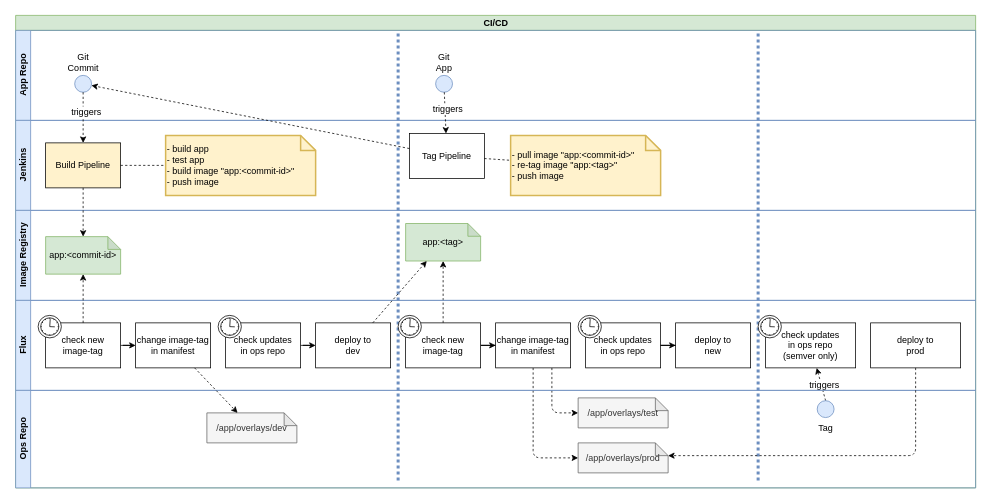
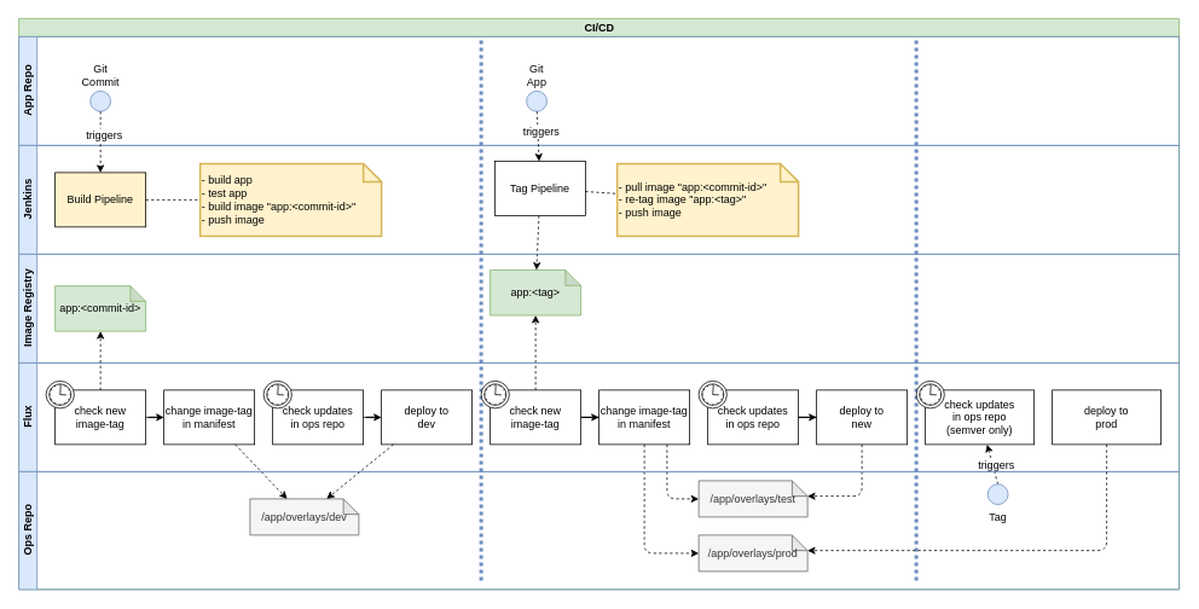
  <mxCell id="0" />
  <mxCell id="1" parent="0" />
  <mxCell id="2" value="CI/CD" style="swimlane;html=1;childLayout=stackLayout;resizeParent=1;resizeParentMax=0;horizontal=1;startSize=20;horizontalStack=0;fillColor=#d5e8d4;strokeColor=#82b366;" parent="1" vertex="1"><mxGeometry x="20" y="20" width="1280" height="630" as="geometry"><mxRectangle x="40" y="40" width="50" height="20" as="alternateBounds" /></mxGeometry></mxCell>
  <mxCell id="3" value="App Repo" style="swimlane;html=1;startSize=20;horizontal=0;fillColor=#dae8fc;strokeColor=#6c8ebf;" parent="2" vertex="1"><mxGeometry y="20" width="1280" height="120" as="geometry" /></mxCell>
  <mxCell id="4" value="" style="endArrow=none;html=1;fontSize=12;fontColor=#000000;strokeWidth=4;dashed=1;dashPattern=1 1;fillColor=#dae8fc;strokeColor=#6c8ebf;" parent="3" edge="1"><mxGeometry width="50" height="50" relative="1" as="geometry"><mxPoint x="990" y="600" as="sourcePoint" /><mxPoint x="990" as="targetPoint" /></mxGeometry></mxCell>
  <mxCell id="5" value="Git&lt;br&gt;App" style="ellipse;whiteSpace=wrap;html=1;aspect=fixed;labelPosition=center;verticalLabelPosition=top;align=center;verticalAlign=bottom;horizontal=1;fillColor=#dae8fc;strokeColor=#6c8ebf;" parent="3" vertex="1"><mxGeometry x="560" y="60" width="22.5" height="22.5" as="geometry" /></mxCell>
  <mxCell id="6" value="Git&lt;br&gt;Commit" style="ellipse;whiteSpace=wrap;html=1;aspect=fixed;labelPosition=center;verticalLabelPosition=top;align=center;verticalAlign=bottom;horizontal=1;fillColor=#dae8fc;strokeColor=#6c8ebf;" parent="3" vertex="1"><mxGeometry x="78.75" y="60" width="22.5" height="22.5" as="geometry" /></mxCell>
  <mxCell id="7" value="Jenkins" style="swimlane;html=1;startSize=20;horizontal=0;fillColor=#dae8fc;strokeColor=#6c8ebf;" parent="2" vertex="1"><mxGeometry y="140" width="1280" height="120" as="geometry" /></mxCell>
  <mxCell id="8" value="- pull image &quot;app:&amp;lt;commit-id&amp;gt;&quot;&lt;br&gt;- re-tag image &quot;app:&amp;lt;tag&amp;gt;&quot;&lt;br&gt;- push image" style="shape=note;strokeWidth=2;fontSize=12;size=20;whiteSpace=wrap;html=1;fillColor=#fff2cc;strokeColor=#d6b656;align=left;" parent="7" vertex="1"><mxGeometry x="660" y="20" width="200" height="80" as="geometry" /></mxCell>
  <mxCell id="9" value="Build Pipeline" style="whiteSpace=wrap;html=1;fillColor=#fff2cc;" parent="7" vertex="1"><mxGeometry x="40" y="30" width="100" height="60" as="geometry" /></mxCell>
  <mxCell id="10" value="Tag Pipeline" style="whiteSpace=wrap;html=1;" parent="7" vertex="1"><mxGeometry x="525" y="17.5" width="100" height="60" as="geometry" /></mxCell>
  <mxCell id="11" value="&lt;span&gt;- build app&lt;/span&gt;&lt;br&gt;&lt;span&gt;- test app&lt;/span&gt;&lt;br&gt;&lt;span&gt;- build image&amp;nbsp;&lt;/span&gt;&quot;&lt;span style=&quot;text-align: center&quot;&gt;app:&amp;lt;commit-id&amp;gt;&quot;&lt;/span&gt;&lt;br&gt;&lt;span&gt;- push image&lt;/span&gt;" style="shape=note;strokeWidth=2;fontSize=12;size=20;whiteSpace=wrap;html=1;fillColor=#fff2cc;strokeColor=#d6b656;align=left;" parent="7" vertex="1"><mxGeometry x="200" y="20" width="200" height="80" as="geometry" /></mxCell>
  <mxCell id="12" value="" style="endArrow=none;dashed=1;html=1;" parent="7" source="9" target="11" edge="1"><mxGeometry width="50" height="50" relative="1" as="geometry"><mxPoint x="150" y="90" as="sourcePoint" /><mxPoint x="200" y="40" as="targetPoint" /></mxGeometry></mxCell>
  <mxCell id="13" value="" style="endArrow=none;dashed=1;html=1;" parent="7" source="10" target="8" edge="1"><mxGeometry width="50" height="50" relative="1" as="geometry"><mxPoint x="420" y="80" as="sourcePoint" /><mxPoint x="480" y="80" as="targetPoint" /></mxGeometry></mxCell>
  <mxCell id="14" value="" style="endArrow=none;html=1;fontSize=12;fontColor=#000000;strokeWidth=4;dashed=1;dashPattern=1 1;fillColor=#dae8fc;strokeColor=#6c8ebf;" parent="7" edge="1"><mxGeometry width="50" height="50" relative="1" as="geometry"><mxPoint x="510" y="480" as="sourcePoint" /><mxPoint x="510" y="-120" as="targetPoint" /></mxGeometry></mxCell>
  <mxCell id="15" value="" style="endArrow=classic;html=1;dashed=1;" parent="2" source="5" target="10" edge="1"><mxGeometry width="50" height="50" relative="1" as="geometry"><mxPoint x="670" y="120" as="sourcePoint" /><mxPoint x="534.5" y="170" as="targetPoint" /></mxGeometry></mxCell>
  <mxCell id="16" value="triggers" style="edgeLabel;html=1;align=center;verticalAlign=middle;resizable=0;points=[];fontSize=12;fontColor=#000000;" parent="15" vertex="1" connectable="0"><mxGeometry x="-0.215" y="3" relative="1" as="geometry"><mxPoint as="offset" /></mxGeometry></mxCell>
- <mxCell id="17" value="" style="endArrow=classic;html=1;dashed=1;" parent="2" source="10" target="6" edge="1"><mxGeometry width="50" height="50" relative="1" as="geometry"><mxPoint x="545" y="110" as="sourcePoint" /><mxPoint x="545" y="180" as="targetPoint" /></mxGeometry></mxCell>
+ <mxCell id="17" value="" style="endArrow=classic;html=1;dashed=1;" parent="2" source="10" target="24" edge="1"><mxGeometry width="50" height="50" relative="1" as="geometry"><mxPoint x="545" y="110" as="sourcePoint" /><mxPoint x="545" y="180" as="targetPoint" /></mxGeometry></mxCell>
  <mxCell id="18" value="" style="endArrow=classic;html=1;dashed=1;" parent="2" source="45" target="24" edge="1"><mxGeometry width="50" height="50" relative="1" as="geometry"><mxPoint x="690" y="374" as="sourcePoint" /><mxPoint x="690" y="309" as="targetPoint" /></mxGeometry></mxCell>
  <mxCell id="19" value="" style="endArrow=classic;html=1;dashed=1;entryX=0;entryY=0.5;entryDx=0;entryDy=0;entryPerimeter=0;exitX=0.75;exitY=1;exitDx=0;exitDy=0;" parent="2" source="41" target="48" edge="1"><mxGeometry width="50" height="50" relative="1" as="geometry"><mxPoint x="720" y="520" as="sourcePoint" /><mxPoint x="787.083" y="577.5" as="targetPoint" /><Array as="points"><mxPoint x="715" y="530" /></Array></mxGeometry></mxCell>
+ <mxCell id="20" value="" style="endArrow=classic;html=1;dashed=1;entryX=0;entryY=0;entryDx=120;entryDy=17;entryPerimeter=0;" parent="2" source="40" target="48" edge="1"><mxGeometry width="50" height="50" relative="1" as="geometry"><mxPoint x="1017.08" y="537.5" as="sourcePoint" /><mxPoint x="949.997" y="595" as="targetPoint" /><Array as="points"><mxPoint x="930" y="527" /></Array></mxGeometry></mxCell>
  <mxCell id="21" value="" style="endArrow=classic;html=1;dashed=1;entryX=0;entryY=0.5;entryDx=0;entryDy=0;entryPerimeter=0;rounded=1;" parent="2" source="41" target="51" edge="1"><mxGeometry width="50" height="50" relative="1" as="geometry"><mxPoint x="746.897" y="480" as="sourcePoint" /><mxPoint x="836.782" y="537.5" as="targetPoint" /><Array as="points"><mxPoint x="690" y="590" /></Array></mxGeometry></mxCell>
  <mxCell id="22" value="Image Registry" style="swimlane;html=1;startSize=20;horizontal=0;fillColor=#dae8fc;strokeColor=#6c8ebf;" parent="2" vertex="1"><mxGeometry y="260" width="1280" height="120" as="geometry"><mxRectangle y="260" width="480" height="20" as="alternateBounds" /></mxGeometry></mxCell>
  <mxCell id="23" value="&lt;span&gt;app:&amp;lt;commit-id&amp;gt;&lt;/span&gt;" style="shape=note;whiteSpace=wrap;html=1;backgroundOutline=1;darkOpacity=0.05;size=17;fillColor=#d5e8d4;strokeColor=#82b366;" parent="22" vertex="1"><mxGeometry x="40" y="35" width="100" height="50" as="geometry" /></mxCell>
  <mxCell id="24" value="&lt;span&gt;app:&amp;lt;tag&amp;gt;&lt;/span&gt;" style="shape=note;whiteSpace=wrap;html=1;backgroundOutline=1;darkOpacity=0.05;size=17;fillColor=#d5e8d4;strokeColor=#82b366;" parent="22" vertex="1"><mxGeometry x="520" y="17.5" width="100" height="50" as="geometry" /></mxCell>
  <mxCell id="25" value="" style="endArrow=classic;html=1;dashed=1;exitX=0.5;exitY=0;exitDx=0;exitDy=0;" parent="2" source="50" target="28" edge="1"><mxGeometry width="50" height="50" relative="1" as="geometry"><mxPoint x="1060" y="535" as="sourcePoint" /><mxPoint x="1130" y="592.5" as="targetPoint" /></mxGeometry></mxCell>
  <mxCell id="26" value="triggers" style="edgeLabel;html=1;align=center;verticalAlign=middle;resizable=0;points=[];fontSize=12;fontColor=#000000;" parent="25" vertex="1" connectable="0"><mxGeometry x="-0.076" y="-3" relative="1" as="geometry"><mxPoint as="offset" /></mxGeometry></mxCell>
  <mxCell id="27" value="Flux" style="swimlane;html=1;startSize=20;horizontal=0;fillColor=#dae8fc;strokeColor=#6c8ebf;" parent="2" vertex="1"><mxGeometry y="380" width="1280" height="120" as="geometry"><mxRectangle y="380" width="480" height="20" as="alternateBounds" /></mxGeometry></mxCell>
  <mxCell id="28" value="check updates&lt;br&gt;in ops repo&lt;br&gt;(semver only)" style="whiteSpace=wrap;html=1;" parent="27" vertex="1"><mxGeometry x="1000" y="30" width="120" height="60" as="geometry" /></mxCell>
  <mxCell id="29" value="" style="shape=mxgraph.bpmn.shape;html=1;verticalLabelPosition=bottom;labelBackgroundColor=#ffffff;verticalAlign=top;align=center;perimeter=ellipsePerimeter;outlineConnect=0;outline=standard;symbol=timer;" parent="27" vertex="1"><mxGeometry x="990" y="20" width="31" height="30" as="geometry" /></mxCell>
  <mxCell id="30" value="check updates&lt;br&gt;in ops repo" style="whiteSpace=wrap;html=1;" parent="27" vertex="1"><mxGeometry x="760" y="30" width="100" height="60" as="geometry" /></mxCell>
  <mxCell id="31" value="" style="shape=mxgraph.bpmn.shape;html=1;verticalLabelPosition=bottom;labelBackgroundColor=#ffffff;verticalAlign=top;align=center;perimeter=ellipsePerimeter;outlineConnect=0;outline=standard;symbol=timer;" parent="27" vertex="1"><mxGeometry x="750" y="20" width="31" height="30" as="geometry" /></mxCell>
  <mxCell id="32" value="deploy to &lt;br&gt;prod" style="whiteSpace=wrap;html=1;" parent="27" vertex="1"><mxGeometry x="1140" y="30" width="120" height="60" as="geometry" /></mxCell>
  <mxCell id="33" value="deploy to &lt;br&gt;dev" style="whiteSpace=wrap;html=1;" parent="27" vertex="1"><mxGeometry x="400" y="30" width="100" height="60" as="geometry" /></mxCell>
  <mxCell id="34" value="check updates&lt;br&gt;in ops repo" style="whiteSpace=wrap;html=1;" parent="27" vertex="1"><mxGeometry x="280" y="30" width="100" height="60" as="geometry" /></mxCell>
  <mxCell id="35" value="change&amp;nbsp;image-tag&lt;br&gt;in manifest" style="whiteSpace=wrap;html=1;" parent="27" vertex="1"><mxGeometry x="160" y="30" width="100" height="60" as="geometry" /></mxCell>
  <mxCell id="36" value="check new&lt;br&gt;image-tag" style="whiteSpace=wrap;html=1;" parent="27" vertex="1"><mxGeometry x="40" y="30" width="100" height="60" as="geometry" /></mxCell>
  <mxCell id="37" value="" style="edgeStyle=orthogonalEdgeStyle;orthogonalLoop=1;jettySize=auto;html=1;" parent="27" source="36" target="35" edge="1"><mxGeometry relative="1" as="geometry" /></mxCell>
  <mxCell id="38" value="" style="edgeStyle=orthogonalEdgeStyle;orthogonalLoop=1;jettySize=auto;html=1;" parent="27" source="34" target="33" edge="1"><mxGeometry relative="1" as="geometry" /></mxCell>
  <mxCell id="39" style="edgeStyle=orthogonalEdgeStyle;rounded=0;orthogonalLoop=1;jettySize=auto;html=1;" parent="27" source="45" target="41" edge="1"><mxGeometry relative="1" as="geometry" /></mxCell>
  <mxCell id="40" value="deploy to &lt;br&gt;new" style="whiteSpace=wrap;html=1;" parent="27" vertex="1"><mxGeometry x="880" y="30" width="100" height="60" as="geometry" /></mxCell>
  <mxCell id="41" value="change&amp;nbsp;image-tag&lt;br&gt;in manifest" style="whiteSpace=wrap;html=1;" parent="27" vertex="1"><mxGeometry x="640" y="30" width="100" height="60" as="geometry" /></mxCell>
  <mxCell id="42" style="edgeStyle=orthogonalEdgeStyle;rounded=0;orthogonalLoop=1;jettySize=auto;html=1;" parent="27" source="30" target="40" edge="1"><mxGeometry relative="1" as="geometry" /></mxCell>
  <mxCell id="43" value="" style="shape=mxgraph.bpmn.shape;html=1;verticalLabelPosition=bottom;labelBackgroundColor=#ffffff;verticalAlign=top;align=center;perimeter=ellipsePerimeter;outlineConnect=0;outline=standard;symbol=timer;" parent="27" vertex="1"><mxGeometry x="30" y="20" width="31" height="30" as="geometry" /></mxCell>
  <mxCell id="44" value="" style="shape=mxgraph.bpmn.shape;html=1;verticalLabelPosition=bottom;labelBackgroundColor=#ffffff;verticalAlign=top;align=center;perimeter=ellipsePerimeter;outlineConnect=0;outline=standard;symbol=timer;" parent="27" vertex="1"><mxGeometry x="270" y="20" width="31" height="30" as="geometry" /></mxCell>
  <mxCell id="45" value="check new&lt;br&gt;image-tag" style="whiteSpace=wrap;html=1;" parent="27" vertex="1"><mxGeometry x="520" y="30" width="100" height="60" as="geometry" /></mxCell>
  <mxCell id="46" value="" style="shape=mxgraph.bpmn.shape;html=1;verticalLabelPosition=bottom;labelBackgroundColor=#ffffff;verticalAlign=top;align=center;perimeter=ellipsePerimeter;outlineConnect=0;outline=standard;symbol=timer;" parent="27" vertex="1"><mxGeometry x="510" y="20" width="31" height="30" as="geometry" /></mxCell>
  <mxCell id="47" value="Ops Repo" style="swimlane;html=1;startSize=20;horizontal=0;fillColor=#dae8fc;strokeColor=#6c8ebf;" parent="2" vertex="1"><mxGeometry y="500" width="1280" height="130" as="geometry"><mxRectangle y="380" width="480" height="20" as="alternateBounds" /></mxGeometry></mxCell>
  <mxCell id="48" value="&lt;span&gt;/app/overlays/test&lt;br&gt;&lt;/span&gt;" style="shape=note;whiteSpace=wrap;html=1;backgroundOutline=1;darkOpacity=0.05;size=17;fillColor=#f5f5f5;strokeColor=#666666;fontColor=#333333;" parent="47" vertex="1"><mxGeometry x="750" y="10" width="120" height="40" as="geometry" /></mxCell>
  <mxCell id="49" value="&lt;span&gt;/app/overlays/dev&lt;br&gt;&lt;/span&gt;" style="shape=note;whiteSpace=wrap;html=1;backgroundOutline=1;darkOpacity=0.05;size=17;fillColor=#f5f5f5;strokeColor=#666666;fontColor=#333333;" parent="47" vertex="1"><mxGeometry x="255" y="30" width="120" height="40" as="geometry" /></mxCell>
  <mxCell id="50" value="Tag" style="ellipse;whiteSpace=wrap;html=1;aspect=fixed;labelPosition=center;verticalLabelPosition=bottom;align=center;verticalAlign=top;horizontal=1;fillColor=#dae8fc;strokeColor=#6c8ebf;" parent="47" vertex="1"><mxGeometry x="1068.75" y="13.75" width="22.5" height="22.5" as="geometry" /></mxCell>
  <mxCell id="51" value="&lt;span&gt;/app/overlays/prod&lt;br&gt;&lt;/span&gt;" style="shape=note;whiteSpace=wrap;html=1;backgroundOutline=1;darkOpacity=0.05;size=17;fillColor=#f5f5f5;strokeColor=#666666;fontColor=#333333;" parent="47" vertex="1"><mxGeometry x="750" y="70" width="120" height="40" as="geometry" /></mxCell>
  <mxCell id="52" value="" style="endArrow=classic;html=1;dashed=1;" parent="2" source="35" target="49" edge="1"><mxGeometry width="50" height="50" relative="1" as="geometry"><mxPoint x="120" y="590" as="sourcePoint" /><mxPoint x="170" y="540" as="targetPoint" /></mxGeometry></mxCell>
- <mxCell id="53" value="" style="endArrow=classic;html=1;dashed=1;" parent="2" source="33" target="24" edge="1"><mxGeometry width="50" height="50" relative="1" as="geometry"><mxPoint x="268.5" y="480" as="sourcePoint" /><mxPoint x="303.958" y="537.5" as="targetPoint" /></mxGeometry></mxCell>
+ <mxCell id="53" value="" style="endArrow=classic;html=1;dashed=1;" parent="2" source="33" target="49" edge="1"><mxGeometry width="50" height="50" relative="1" as="geometry"><mxPoint x="268.5" y="480" as="sourcePoint" /><mxPoint x="303.958" y="537.5" as="targetPoint" /></mxGeometry></mxCell>
  <mxCell id="54" value="" style="endArrow=classic;html=1;dashed=1;" parent="2" source="6" target="9" edge="1"><mxGeometry width="50" height="50" relative="1" as="geometry"><mxPoint x="180" y="82.5" as="sourcePoint" /><mxPoint x="215.458" y="140" as="targetPoint" /></mxGeometry></mxCell>
  <mxCell id="55" value="triggers" style="edgeLabel;html=1;align=center;verticalAlign=middle;resizable=0;points=[];fontSize=12;fontColor=#000000;" parent="54" vertex="1" connectable="0"><mxGeometry x="-0.274" y="3" relative="1" as="geometry"><mxPoint y="1" as="offset" /></mxGeometry></mxCell>
- <mxCell id="56" value="" style="endArrow=classic;html=1;dashed=1;" parent="2" source="9" target="23" edge="1"><mxGeometry width="50" height="50" relative="1" as="geometry"><mxPoint x="110" y="110" as="sourcePoint" /><mxPoint x="110" y="180" as="targetPoint" /></mxGeometry></mxCell>
  <mxCell id="57" value="" style="endArrow=classic;html=1;dashed=1;" parent="2" source="36" target="23" edge="1"><mxGeometry width="50" height="50" relative="1" as="geometry"><mxPoint x="120" y="120" as="sourcePoint" /><mxPoint x="120" y="190" as="targetPoint" /></mxGeometry></mxCell>
  <mxCell id="58" value="" style="endArrow=classic;html=1;dashed=1;entryX=0;entryY=0;entryDx=120;entryDy=17;entryPerimeter=0;exitX=0.5;exitY=1;exitDx=0;exitDy=0;" parent="2" source="32" target="51" edge="1"><mxGeometry width="50" height="50" relative="1" as="geometry"><mxPoint x="920.165" y="480" as="sourcePoint" /><mxPoint x="880" y="540.75" as="targetPoint" /><Array as="points"><mxPoint x="1200" y="587" /></Array></mxGeometry></mxCell>
